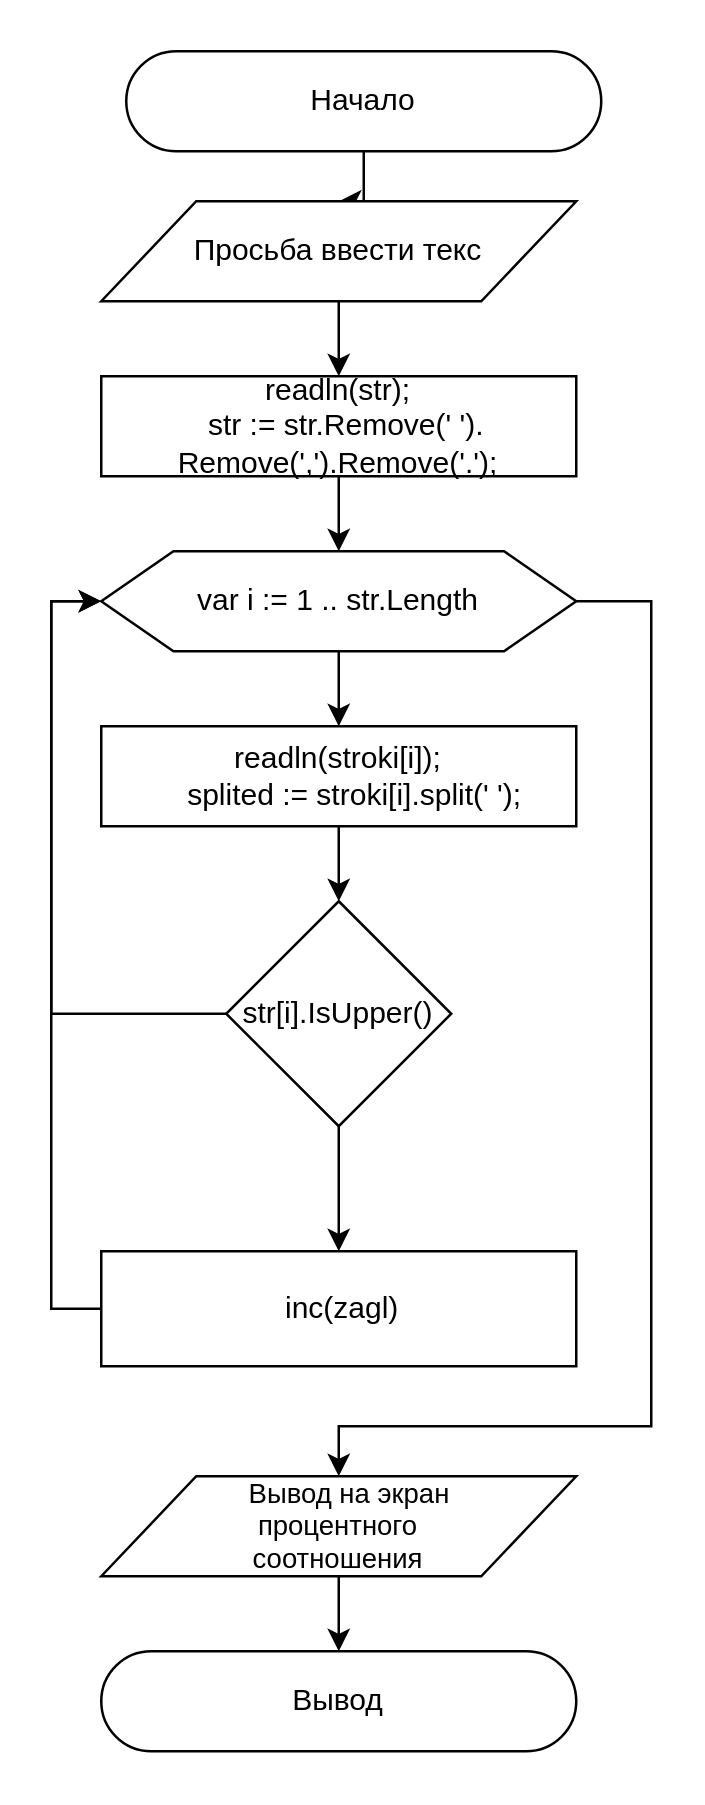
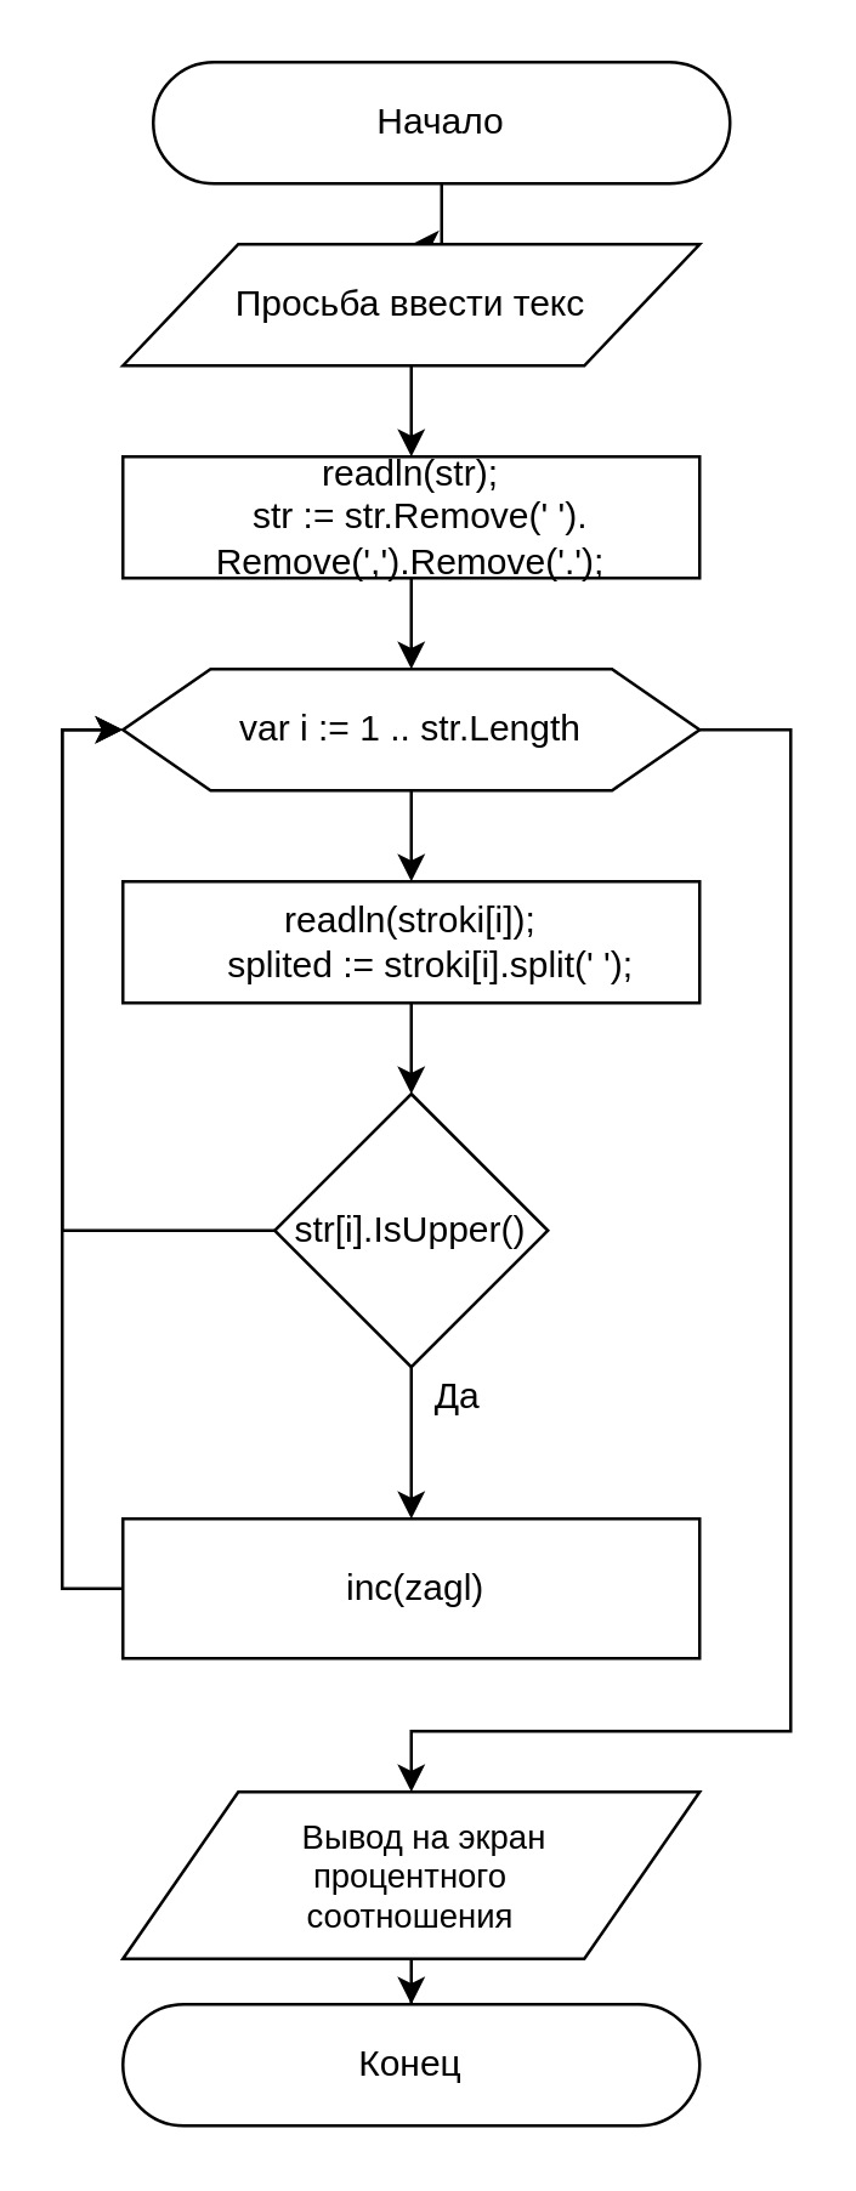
  <mxCell id="0" />
  <mxCell id="1" parent="0" />
  <mxCell id="2" style="edgeStyle=orthogonalEdgeStyle;rounded=0;orthogonalLoop=1;jettySize=auto;html=1;" parent="1" source="3" target="5" edge="1"><mxGeometry relative="1" as="geometry" /></mxCell>
  <mxCell id="3" value="Начало" style="rounded=1;whiteSpace=wrap;html=1;arcSize=50;" parent="1" vertex="1"><mxGeometry x="50" y="20" width="190" height="40" as="geometry" /></mxCell>
  <mxCell id="4" style="edgeStyle=orthogonalEdgeStyle;rounded=0;orthogonalLoop=1;jettySize=auto;html=1;entryX=0.5;entryY=0;entryDx=0;entryDy=0;" parent="1" source="5" target="7" edge="1"><mxGeometry relative="1" as="geometry" /></mxCell>
  <mxCell id="5" value="Просьба ввести текс" style="shape=parallelogram;perimeter=parallelogramPerimeter;whiteSpace=wrap;html=1;" parent="1" vertex="1"><mxGeometry x="40" y="80" width="190" height="40" as="geometry" /></mxCell>
  <mxCell id="6" style="edgeStyle=orthogonalEdgeStyle;rounded=0;orthogonalLoop=1;jettySize=auto;html=1;entryX=0.5;entryY=0;entryDx=0;entryDy=0;" parent="1" source="7" target="10" edge="1"><mxGeometry relative="1" as="geometry"><mxPoint x="135" y="220" as="targetPoint" /></mxGeometry></mxCell>
  <mxCell id="7" value="&lt;div style=&quot;font-size: 12px&quot;&gt;readln(str);&lt;/div&gt;&lt;div style=&quot;font-size: 12px&quot;&gt;&amp;nbsp; str := str.Remove(' ').&lt;/div&gt;&lt;div style=&quot;font-size: 12px&quot;&gt;Remove(',').Remove('.');&lt;/div&gt;" style="rounded=0;whiteSpace=wrap;html=1;fontSize=12;" parent="1" vertex="1"><mxGeometry x="40" y="150" width="190" height="40" as="geometry" /></mxCell>
  <mxCell id="8" style="edgeStyle=orthogonalEdgeStyle;rounded=0;orthogonalLoop=1;jettySize=auto;html=1;entryX=0.5;entryY=0;entryDx=0;entryDy=0;" parent="1" source="10" target="12" edge="1"><mxGeometry relative="1" as="geometry" /></mxCell>
  <mxCell id="9" style="edgeStyle=orthogonalEdgeStyle;rounded=0;orthogonalLoop=1;jettySize=auto;html=1;entryX=0.5;entryY=0;entryDx=0;entryDy=0;" parent="1" source="10" target="20" edge="1"><mxGeometry relative="1" as="geometry"><Array as="points"><mxPoint x="260" y="240" /><mxPoint x="260" y="570" /><mxPoint x="135" y="570" /></Array></mxGeometry></mxCell>
  <mxCell id="10" value="var i := 1 .. str.Length" style="shape=hexagon;perimeter=hexagonPerimeter2;whiteSpace=wrap;html=1;size=0.152;" parent="1" vertex="1"><mxGeometry x="40" y="220" width="190" height="40" as="geometry" /></mxCell>
  <mxCell id="11" style="edgeStyle=orthogonalEdgeStyle;rounded=0;orthogonalLoop=1;jettySize=auto;html=1;" parent="1" source="12" target="15" edge="1"><mxGeometry relative="1" as="geometry" /></mxCell>
  <mxCell id="12" value="&lt;div&gt;readln(stroki[i]);&lt;/div&gt;&lt;div&gt;&amp;nbsp; &amp;nbsp; splited := stroki[i].split(' ');&lt;/div&gt;" style="rounded=0;whiteSpace=wrap;html=1;" parent="1" vertex="1"><mxGeometry x="40" y="290" width="190" height="40" as="geometry" /></mxCell>
  <mxCell id="13" style="edgeStyle=orthogonalEdgeStyle;rounded=0;orthogonalLoop=1;jettySize=auto;html=1;" parent="1" source="15" target="16" edge="1"><mxGeometry relative="1" as="geometry" /></mxCell>
  <mxCell id="14" style="edgeStyle=orthogonalEdgeStyle;rounded=0;orthogonalLoop=1;jettySize=auto;html=1;entryX=0;entryY=0.5;entryDx=0;entryDy=0;exitX=0;exitY=0.5;exitDx=0;exitDy=0;" parent="1" source="15" target="10" edge="1"><mxGeometry relative="1" as="geometry"><Array as="points"><mxPoint x="20" y="405" /><mxPoint x="20" y="240" /></Array></mxGeometry></mxCell>
  <mxCell id="15" value="str[i].IsUpper()" style="rhombus;whiteSpace=wrap;html=1;" parent="1" vertex="1"><mxGeometry x="90" y="360" width="90" height="90" as="geometry" /></mxCell>
  <mxCell id="16" value="&amp;nbsp;inc(zagl)" style="rounded=0;whiteSpace=wrap;html=1;" parent="1" vertex="1"><mxGeometry x="40" y="500" width="190" height="46" as="geometry" /></mxCell>
  <mxCell id="17" style="edgeStyle=orthogonalEdgeStyle;rounded=0;orthogonalLoop=1;jettySize=auto;html=1;exitX=0;exitY=0.5;exitDx=0;exitDy=0;entryX=0;entryY=0.5;entryDx=0;entryDy=0;" parent="1" source="16" edge="1" target="10"><mxGeometry relative="1" as="geometry"><mxPoint x="40" y="310" as="targetPoint" /><Array as="points"><mxPoint x="20" y="523" /><mxPoint x="20" y="240" /></Array><mxPoint x="40" y="673.241" as="sourcePoint" /></mxGeometry></mxCell>
+ <mxCell id="18" value="Да" style="text;html=1;align=center;verticalAlign=middle;resizable=0;points=[];;autosize=1;" parent="1" vertex="1"><mxGeometry x="135" y="450" width="30" height="20" as="geometry" /></mxCell>
  <mxCell id="19" style="edgeStyle=orthogonalEdgeStyle;rounded=0;orthogonalLoop=1;jettySize=auto;html=1;" parent="1" source="20" target="21" edge="1"><mxGeometry relative="1" as="geometry" /></mxCell>
- <mxCell id="20" value="&amp;nbsp; &amp;nbsp; Вывод на экран&amp;nbsp;&lt;br style=&quot;font-size: 11px;&quot;&gt;процентного &lt;br style=&quot;font-size: 11px&quot;&gt;соотношения" style="shape=parallelogram;perimeter=parallelogramPerimeter;whiteSpace=wrap;html=1;fontSize=11;" parent="1" vertex="1"><mxGeometry x="40" y="590" width="190" height="40" as="geometry" /></mxCell>
- <mxCell id="21" value="Вывод" style="rounded=1;whiteSpace=wrap;html=1;arcSize=50;" parent="1" vertex="1"><mxGeometry x="40" y="660" width="190" height="40" as="geometry" /></mxCell>
+ <mxCell id="20" value="&amp;nbsp; &amp;nbsp; Вывод на экран&amp;nbsp;&lt;br style=&quot;font-size: 11px;&quot;&gt;процентного &lt;br style=&quot;font-size: 11px&quot;&gt;соотношения" style="shape=parallelogram;perimeter=parallelogramPerimeter;whiteSpace=wrap;html=1;fontSize=11;" parent="1" vertex="1"><mxGeometry x="40" y="590" width="190" height="55" as="geometry" /></mxCell>
+ <mxCell id="21" value="Конец" style="rounded=1;whiteSpace=wrap;html=1;arcSize=50;" parent="1" vertex="1"><mxGeometry x="40" y="660" width="190" height="40" as="geometry" /></mxCell>
